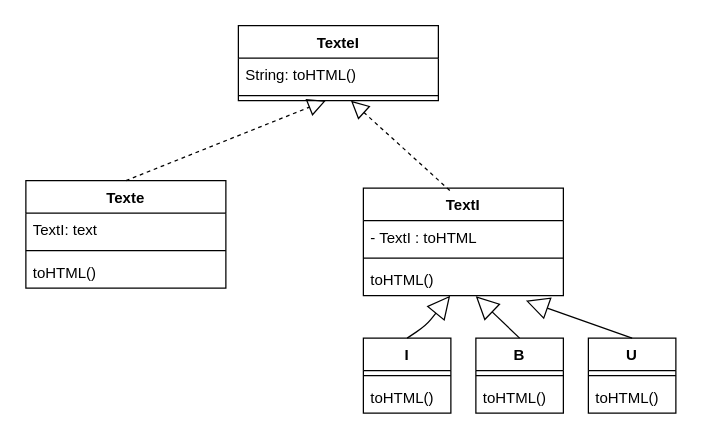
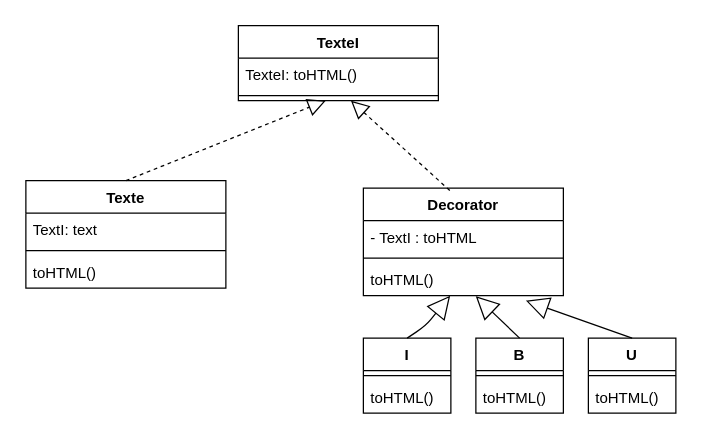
  <mxCell id="0" />
  <mxCell id="1" parent="0" />
- <mxCell id="2" value="TextI" style="swimlane;fontStyle=1;align=center;verticalAlign=top;childLayout=stackLayout;horizontal=1;startSize=26;horizontalStack=0;resizeParent=1;resizeParentMax=0;resizeLast=0;collapsible=1;marginBottom=0;" vertex="1" parent="1"><mxGeometry x="290" y="150" width="160" height="86" as="geometry" /></mxCell>
+ <mxCell id="2" value="Decorator" style="swimlane;fontStyle=1;align=center;verticalAlign=top;childLayout=stackLayout;horizontal=1;startSize=26;horizontalStack=0;resizeParent=1;resizeParentMax=0;resizeLast=0;collapsible=1;marginBottom=0;" vertex="1" parent="1"><mxGeometry x="290" y="150" width="160" height="86" as="geometry" /></mxCell>
  <mxCell id="3" value="- TextI : toHTML" style="text;strokeColor=none;fillColor=none;align=left;verticalAlign=top;spacingLeft=4;spacingRight=4;overflow=hidden;rotatable=0;points=[[0,0.5],[1,0.5]];portConstraint=eastwest;" vertex="1" parent="2"><mxGeometry y="26" width="160" height="26" as="geometry" /></mxCell>
  <mxCell id="4" value="" style="line;strokeWidth=1;fillColor=none;align=left;verticalAlign=middle;spacingTop=-1;spacingLeft=3;spacingRight=3;rotatable=0;labelPosition=right;points=[];portConstraint=eastwest;" vertex="1" parent="2"><mxGeometry y="52" width="160" height="8" as="geometry" /></mxCell>
  <mxCell id="5" value="toHTML()" style="text;strokeColor=none;fillColor=none;align=left;verticalAlign=top;spacingLeft=4;spacingRight=4;overflow=hidden;rotatable=0;points=[[0,0.5],[1,0.5]];portConstraint=eastwest;" vertex="1" parent="2"><mxGeometry y="60" width="160" height="26" as="geometry" /></mxCell>
  <mxCell id="6" value="Texte" style="swimlane;fontStyle=1;align=center;verticalAlign=top;childLayout=stackLayout;horizontal=1;startSize=26;horizontalStack=0;resizeParent=1;resizeParentMax=0;resizeLast=0;collapsible=1;marginBottom=0;" vertex="1" parent="1"><mxGeometry x="20" y="144" width="160" height="86" as="geometry" /></mxCell>
  <mxCell id="7" value="TextI: text" style="text;strokeColor=none;fillColor=none;align=left;verticalAlign=top;spacingLeft=4;spacingRight=4;overflow=hidden;rotatable=0;points=[[0,0.5],[1,0.5]];portConstraint=eastwest;" vertex="1" parent="6"><mxGeometry y="26" width="160" height="26" as="geometry" /></mxCell>
  <mxCell id="8" value="" style="line;strokeWidth=1;fillColor=none;align=left;verticalAlign=middle;spacingTop=-1;spacingLeft=3;spacingRight=3;rotatable=0;labelPosition=right;points=[];portConstraint=eastwest;" vertex="1" parent="6"><mxGeometry y="52" width="160" height="8" as="geometry" /></mxCell>
  <mxCell id="9" value="toHTML()" style="text;strokeColor=none;fillColor=none;align=left;verticalAlign=top;spacingLeft=4;spacingRight=4;overflow=hidden;rotatable=0;points=[[0,0.5],[1,0.5]];portConstraint=eastwest;" vertex="1" parent="6"><mxGeometry y="60" width="160" height="26" as="geometry" /></mxCell>
  <mxCell id="10" value="TexteI" style="swimlane;fontStyle=1;align=center;verticalAlign=top;childLayout=stackLayout;horizontal=1;startSize=26;horizontalStack=0;resizeParent=1;resizeParentMax=0;resizeLast=0;collapsible=1;marginBottom=0;" vertex="1" parent="1"><mxGeometry x="190" y="20" width="160" height="60" as="geometry" /></mxCell>
- <mxCell id="11" value="String: toHTML()" style="text;strokeColor=none;fillColor=none;align=left;verticalAlign=top;spacingLeft=4;spacingRight=4;overflow=hidden;rotatable=0;points=[[0,0.5],[1,0.5]];portConstraint=eastwest;" vertex="1" parent="10"><mxGeometry y="26" width="160" height="26" as="geometry" /></mxCell>
+ <mxCell id="11" value="TexteI: toHTML()" style="text;strokeColor=none;fillColor=none;align=left;verticalAlign=top;spacingLeft=4;spacingRight=4;overflow=hidden;rotatable=0;points=[[0,0.5],[1,0.5]];portConstraint=eastwest;" vertex="1" parent="10"><mxGeometry y="26" width="160" height="26" as="geometry" /></mxCell>
  <mxCell id="12" value="" style="line;strokeWidth=1;fillColor=none;align=left;verticalAlign=middle;spacingTop=-1;spacingLeft=3;spacingRight=3;rotatable=0;labelPosition=right;points=[];portConstraint=eastwest;" vertex="1" parent="10"><mxGeometry y="52" width="160" height="8" as="geometry" /></mxCell>
  <mxCell id="13" value="" style="endArrow=block;dashed=1;endFill=0;endSize=12;html=1;exitX=0.5;exitY=0;exitDx=0;exitDy=0;" edge="1" parent="1" source="6" target="12"><mxGeometry width="160" relative="1" as="geometry"><mxPoint x="340" y="130" as="sourcePoint" /><mxPoint x="500" y="130" as="targetPoint" /></mxGeometry></mxCell>
  <mxCell id="14" value="" style="endArrow=block;dashed=1;endFill=0;endSize=12;html=1;exitX=0.432;exitY=0.022;exitDx=0;exitDy=0;exitPerimeter=0;" edge="1" parent="1" source="2"><mxGeometry width="160" relative="1" as="geometry"><mxPoint x="280" y="330" as="sourcePoint" /><mxPoint x="280" y="80" as="targetPoint" /></mxGeometry></mxCell>
  <mxCell id="15" value="I" style="swimlane;fontStyle=1;align=center;verticalAlign=top;childLayout=stackLayout;horizontal=1;startSize=26;horizontalStack=0;resizeParent=1;resizeParentMax=0;resizeLast=0;collapsible=1;marginBottom=0;" vertex="1" parent="1"><mxGeometry x="290" y="270" width="70" height="60" as="geometry" /></mxCell>
  <mxCell id="16" value="" style="line;strokeWidth=1;fillColor=none;align=left;verticalAlign=middle;spacingTop=-1;spacingLeft=3;spacingRight=3;rotatable=0;labelPosition=right;points=[];portConstraint=eastwest;" vertex="1" parent="15"><mxGeometry y="26" width="70" height="8" as="geometry" /></mxCell>
  <mxCell id="17" value="toHTML()" style="text;strokeColor=none;fillColor=none;align=left;verticalAlign=top;spacingLeft=4;spacingRight=4;overflow=hidden;rotatable=0;points=[[0,0.5],[1,0.5]];portConstraint=eastwest;" vertex="1" parent="15"><mxGeometry y="34" width="70" height="26" as="geometry" /></mxCell>
  <mxCell id="18" value="B" style="swimlane;fontStyle=1;align=center;verticalAlign=top;childLayout=stackLayout;horizontal=1;startSize=26;horizontalStack=0;resizeParent=1;resizeParentMax=0;resizeLast=0;collapsible=1;marginBottom=0;" vertex="1" parent="1"><mxGeometry x="380" y="270" width="70" height="60" as="geometry" /></mxCell>
  <mxCell id="19" value="" style="line;strokeWidth=1;fillColor=none;align=left;verticalAlign=middle;spacingTop=-1;spacingLeft=3;spacingRight=3;rotatable=0;labelPosition=right;points=[];portConstraint=eastwest;" vertex="1" parent="18"><mxGeometry y="26" width="70" height="8" as="geometry" /></mxCell>
  <mxCell id="20" value="toHTML()" style="text;strokeColor=none;fillColor=none;align=left;verticalAlign=top;spacingLeft=4;spacingRight=4;overflow=hidden;rotatable=0;points=[[0,0.5],[1,0.5]];portConstraint=eastwest;" vertex="1" parent="18"><mxGeometry y="34" width="70" height="26" as="geometry" /></mxCell>
  <mxCell id="21" value="U" style="swimlane;fontStyle=1;align=center;verticalAlign=top;childLayout=stackLayout;horizontal=1;startSize=26;horizontalStack=0;resizeParent=1;resizeParentMax=0;resizeLast=0;collapsible=1;marginBottom=0;" vertex="1" parent="1"><mxGeometry x="470" y="270" width="70" height="60" as="geometry" /></mxCell>
  <mxCell id="22" value="" style="line;strokeWidth=1;fillColor=none;align=left;verticalAlign=middle;spacingTop=-1;spacingLeft=3;spacingRight=3;rotatable=0;labelPosition=right;points=[];portConstraint=eastwest;" vertex="1" parent="21"><mxGeometry y="26" width="70" height="8" as="geometry" /></mxCell>
  <mxCell id="23" value="toHTML()" style="text;strokeColor=none;fillColor=none;align=left;verticalAlign=top;spacingLeft=4;spacingRight=4;overflow=hidden;rotatable=0;points=[[0,0.5],[1,0.5]];portConstraint=eastwest;" vertex="1" parent="21"><mxGeometry y="34" width="70" height="26" as="geometry" /></mxCell>
  <mxCell id="24" value="" style="endArrow=block;endSize=16;endFill=0;html=1;exitX=0.5;exitY=0;exitDx=0;exitDy=0;" edge="1" parent="1" source="15" target="5"><mxGeometry width="160" relative="1" as="geometry"><mxPoint x="330" y="280" as="sourcePoint" /><mxPoint x="310" y="440" as="targetPoint" /><Array as="points"><mxPoint x="340" y="260" /></Array></mxGeometry></mxCell>
  <mxCell id="25" value="" style="endArrow=block;endSize=16;endFill=0;html=1;exitX=0.5;exitY=0;exitDx=0;exitDy=0;entryX=0.562;entryY=1.018;entryDx=0;entryDy=0;entryPerimeter=0;" edge="1" parent="1" source="18" target="5"><mxGeometry width="160" relative="1" as="geometry"><mxPoint x="335" y="280" as="sourcePoint" /><mxPoint x="369.459" y="246" as="targetPoint" /><Array as="points" /></mxGeometry></mxCell>
  <mxCell id="26" value="" style="endArrow=block;endSize=16;endFill=0;html=1;exitX=0.5;exitY=0;exitDx=0;exitDy=0;" edge="1" parent="1" source="21"><mxGeometry width="160" relative="1" as="geometry"><mxPoint x="425" y="280" as="sourcePoint" /><mxPoint x="420" y="240" as="targetPoint" /><Array as="points" /></mxGeometry></mxCell>
